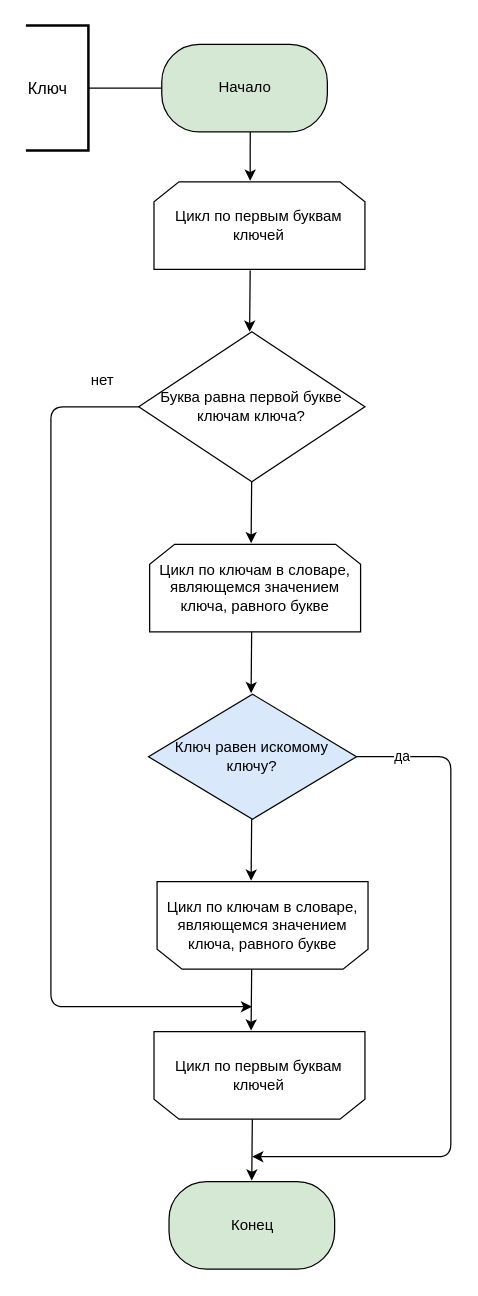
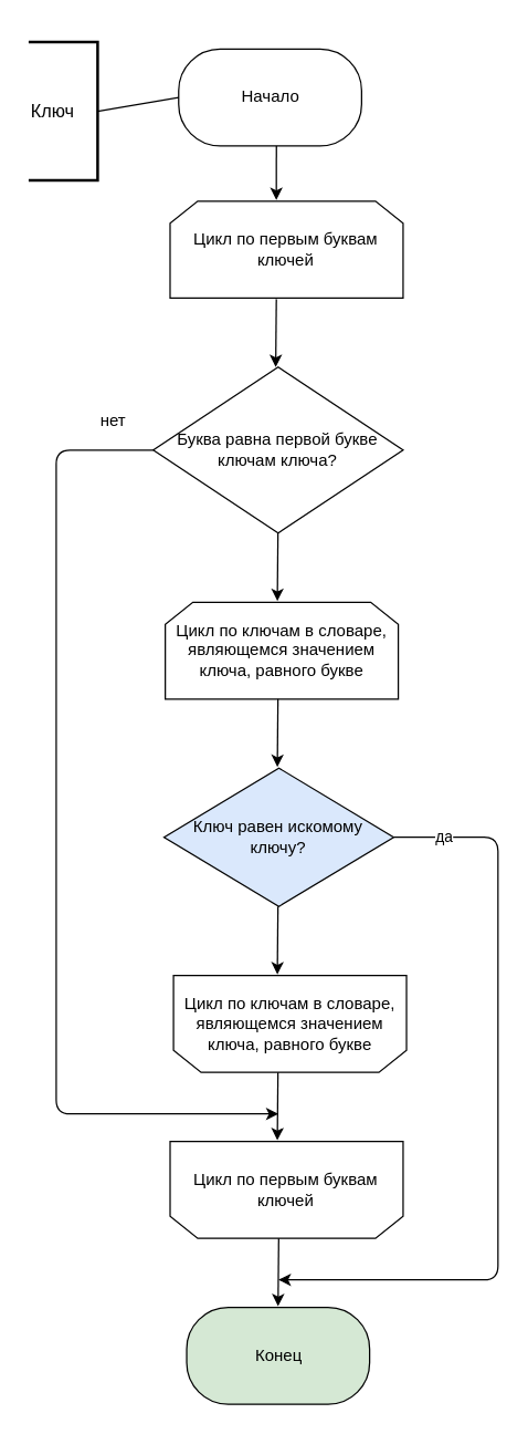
  <mxCell id="0" />
  <mxCell id="1" parent="0" />
  <mxCell id="2" value="" style="endArrow=classic;html=1;exitX=0.5;exitY=1;exitDx=0;exitDy=0;entryX=0.51;entryY=-0.011;entryDx=0;entryDy=0;entryPerimeter=0;" parent="1" edge="1"><mxGeometry width="50" height="50" relative="1" as="geometry"><mxPoint x="199.49" y="105" as="sourcePoint" /><mxPoint x="199.444" y="144.23" as="targetPoint" /></mxGeometry></mxCell>
- <mxCell id="3" value="Начало" style="rounded=1;whiteSpace=wrap;html=1;arcSize=43;fillColor=#d5e8d4;" parent="1" vertex="1"><mxGeometry x="128.7" y="35" width="132.51" height="70" as="geometry" /></mxCell>
+ <mxCell id="3" value="Начало" style="rounded=1;whiteSpace=wrap;html=1;arcSize=43;" parent="1" vertex="1"><mxGeometry x="128.7" y="35" width="132.51" height="70" as="geometry" /></mxCell>
  <mxCell id="4" value="Цикл по первым буквам ключей" style="shape=loopLimit;whiteSpace=wrap;html=1;" vertex="1" parent="1"><mxGeometry x="122.48" y="145" width="168.79" height="70" as="geometry" /></mxCell>
- <mxCell id="5" value="&lt;font style=&quot;font-size: 13px&quot;&gt;Ключ &amp;nbsp;&lt;/font&gt;" style="strokeWidth=2;html=1;shape=mxgraph.flowchart.annotation_1;align=left;pointerEvents=1;direction=west;" vertex="1" parent="1"><mxGeometry x="20" y="20" width="50" height="100" as="geometry" /></mxCell>
+ <mxCell id="5" value="&lt;font style=&quot;font-size: 13px&quot;&gt;Ключ &amp;nbsp;&lt;/font&gt;" style="strokeWidth=2;html=1;shape=mxgraph.flowchart.annotation_1;align=left;pointerEvents=1;direction=west;" vertex="1" parent="1"><mxGeometry x="20" y="30" width="50" height="100" as="geometry" /></mxCell>
  <mxCell id="6" value="" style="endArrow=none;dashed=0;html=1;entryX=0;entryY=0.5;entryDx=0;entryDy=0;exitX=0;exitY=0.5;exitDx=0;exitDy=0;exitPerimeter=0;" edge="1" parent="1" source="5" target="3"><mxGeometry width="50" height="50" relative="1" as="geometry"><mxPoint x="63.08" y="95" as="sourcePoint" /><mxPoint x="113.08" y="45" as="targetPoint" /></mxGeometry></mxCell>
  <mxCell id="7" value="" style="endArrow=classic;html=1;exitX=1;exitY=0.5;exitDx=0;exitDy=0;" edge="1" parent="1" source="14"><mxGeometry width="50" height="50" relative="1" as="geometry"><mxPoint x="201.77" y="695" as="sourcePoint" /><mxPoint x="201" y="925" as="targetPoint" /><Array as="points"><mxPoint x="360" y="605" /><mxPoint x="360" y="925" /></Array></mxGeometry></mxCell>
  <mxCell id="8" value="да" style="edgeLabel;html=1;align=center;verticalAlign=middle;resizable=0;points=[];" vertex="1" connectable="0" parent="7"><mxGeometry x="-0.627" y="4" relative="1" as="geometry"><mxPoint x="-44" y="-28.03" as="offset" /></mxGeometry></mxCell>
  <mxCell id="9" value="Конец" style="rounded=1;whiteSpace=wrap;html=1;arcSize=43;fillColor=#d5e8d4;" vertex="1" parent="1"><mxGeometry x="134.51" y="945" width="132.51" height="70" as="geometry" /></mxCell>
  <mxCell id="10" value="" style="endArrow=classic;html=1;exitX=0;exitY=0.5;exitDx=0;exitDy=0;" edge="1" parent="1" source="13"><mxGeometry width="50" height="50" relative="1" as="geometry"><mxPoint x="100" y="325" as="sourcePoint" /><mxPoint x="201" y="805" as="targetPoint" /><Array as="points"><mxPoint x="40" y="325" /><mxPoint x="40" y="565" /><mxPoint x="40" y="805" /></Array></mxGeometry></mxCell>
  <mxCell id="11" value="&lt;span style=&quot;font-size: 12px&quot;&gt;нет&lt;/span&gt;" style="edgeLabel;html=1;align=center;verticalAlign=middle;resizable=0;points=[];" vertex="1" connectable="0" parent="10"><mxGeometry x="-0.803" y="2" relative="1" as="geometry"><mxPoint x="38.0" y="-20.91" as="offset" /></mxGeometry></mxCell>
  <mxCell id="12" value="" style="endArrow=classic;html=1;exitX=0.456;exitY=1.012;exitDx=0;exitDy=0;exitPerimeter=0;" edge="1" parent="1" source="4"><mxGeometry width="50" height="50" relative="1" as="geometry"><mxPoint x="201.81" y="414" as="sourcePoint" /><mxPoint x="199" y="265" as="targetPoint" /></mxGeometry></mxCell>
  <mxCell id="13" value="Буква равна первой букве ключам ключа?" style="rhombus;whiteSpace=wrap;html=1;strokeWidth=1;" vertex="1" parent="1"><mxGeometry x="110.27" y="265" width="181" height="120" as="geometry" /></mxCell>
  <mxCell id="14" value="Ключ равен искомому ключу?" style="rhombus;whiteSpace=wrap;html=1;strokeWidth=1;fillColor=#dae8fc;" vertex="1" parent="1"><mxGeometry x="118.09" y="555" width="166.41" height="100" as="geometry" /></mxCell>
  <mxCell id="15" value="" style="endArrow=classic;html=1;exitX=0.456;exitY=1.012;exitDx=0;exitDy=0;exitPerimeter=0;" edge="1" parent="1"><mxGeometry width="50" height="50" relative="1" as="geometry"><mxPoint x="200.628" y="385" as="sourcePoint" /><mxPoint x="200.18" y="434.16" as="targetPoint" /></mxGeometry></mxCell>
  <mxCell id="16" value="Цикл по ключам в словаре, являющемся значением ключа, равного букве" style="shape=loopLimit;whiteSpace=wrap;html=1;" vertex="1" parent="1"><mxGeometry x="119" y="435" width="168.79" height="70" as="geometry" /></mxCell>
  <mxCell id="17" value="" style="endArrow=classic;html=1;exitX=0.456;exitY=1.012;exitDx=0;exitDy=0;exitPerimeter=0;" edge="1" parent="1"><mxGeometry width="50" height="50" relative="1" as="geometry"><mxPoint x="200.628" y="505" as="sourcePoint" /><mxPoint x="200.18" y="554.16" as="targetPoint" /></mxGeometry></mxCell>
  <mxCell id="18" value="" style="endArrow=classic;html=1;exitX=0.456;exitY=1.012;exitDx=0;exitDy=0;exitPerimeter=0;" edge="1" parent="1"><mxGeometry width="50" height="50" relative="1" as="geometry"><mxPoint x="200.628" y="655" as="sourcePoint" /><mxPoint x="200.18" y="704.16" as="targetPoint" /></mxGeometry></mxCell>
  <mxCell id="19" value="Цикл по ключам в словаре, являющемся значением ключа, равного букве" style="shape=loopLimit;whiteSpace=wrap;html=1;direction=west;" vertex="1" parent="1"><mxGeometry x="124.96" y="705" width="168.79" height="70" as="geometry" /></mxCell>
  <mxCell id="20" value="" style="endArrow=classic;html=1;exitX=0.456;exitY=1.012;exitDx=0;exitDy=0;exitPerimeter=0;" edge="1" parent="1"><mxGeometry width="50" height="50" relative="1" as="geometry"><mxPoint x="200.628" y="775" as="sourcePoint" /><mxPoint x="200.18" y="824.16" as="targetPoint" /></mxGeometry></mxCell>
  <mxCell id="21" value="Цикл по первым буквам ключей" style="shape=loopLimit;whiteSpace=wrap;html=1;direction=west;" vertex="1" parent="1"><mxGeometry x="122.48" y="825" width="168.79" height="70" as="geometry" /></mxCell>
  <mxCell id="22" value="" style="endArrow=classic;html=1;exitX=0.456;exitY=1.012;exitDx=0;exitDy=0;exitPerimeter=0;" edge="1" parent="1"><mxGeometry width="50" height="50" relative="1" as="geometry"><mxPoint x="201.158" y="895" as="sourcePoint" /><mxPoint x="200.71" y="944.16" as="targetPoint" /></mxGeometry></mxCell>
